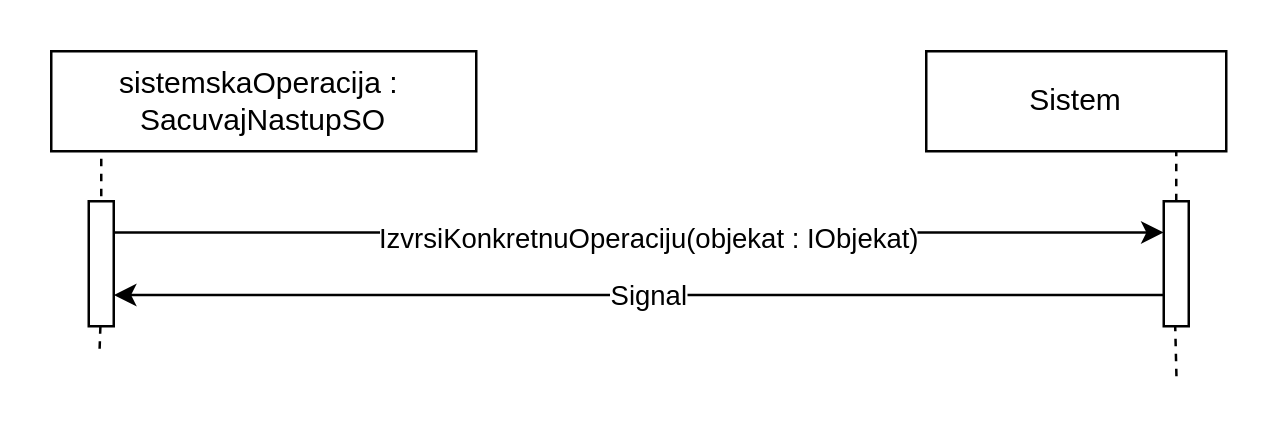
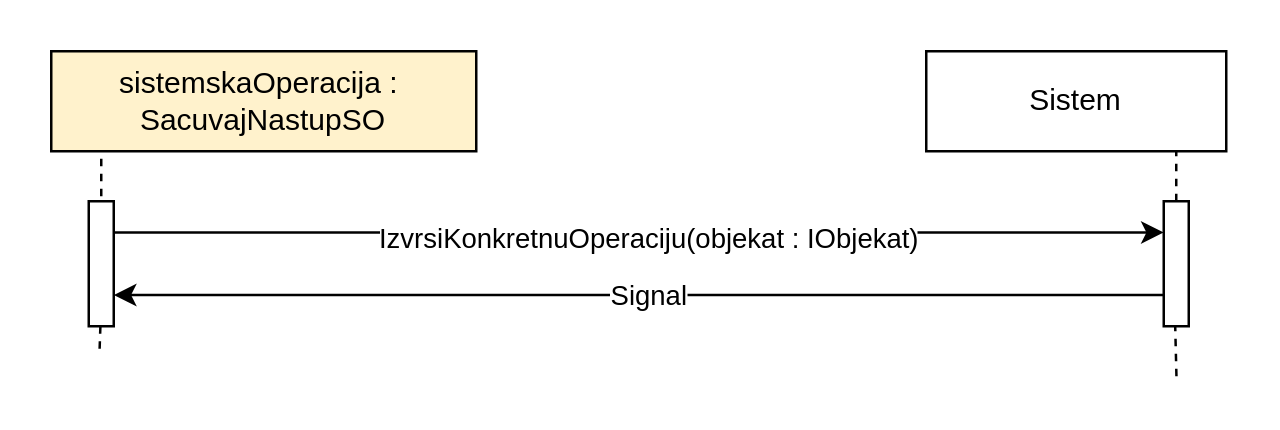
  <mxCell id="0" />
  <mxCell id="1" parent="0" />
  <mxCell id="2" value="" style="endArrow=none;dashed=1;html=1;" parent="1" source="9" edge="1"><mxGeometry width="50" height="50" relative="1" as="geometry"><mxPoint x="470" y="70" as="sourcePoint" /><mxPoint x="470" y="60" as="targetPoint" /></mxGeometry></mxCell>
  <mxCell id="3" value="" style="endArrow=none;dashed=1;html=1;" parent="1" edge="1"><mxGeometry width="50" height="50" relative="1" as="geometry"><mxPoint x="40" y="90" as="sourcePoint" /><mxPoint x="40" y="50" as="targetPoint" /></mxGeometry></mxCell>
  <mxCell id="4" style="edgeStyle=orthogonalEdgeStyle;rounded=0;orthogonalLoop=1;jettySize=auto;html=1;exitX=1;exitY=0.25;exitDx=0;exitDy=0;entryX=0;entryY=0.25;entryDx=0;entryDy=0;" parent="1" source="6" target="9" edge="1"><mxGeometry relative="1" as="geometry" /></mxCell>
  <mxCell id="5" value="IzvrsiKonkretnuOperaciju(objekat : IObjekat)" style="edgeLabel;html=1;align=center;verticalAlign=middle;resizable=0;points=[];" parent="4" vertex="1" connectable="0"><mxGeometry x="-0.125" y="-1" relative="1" as="geometry"><mxPoint x="29" y="1" as="offset" /></mxGeometry></mxCell>
  <mxCell id="6" value="" style="rounded=0;whiteSpace=wrap;html=1;" parent="1" vertex="1"><mxGeometry x="35" y="80" width="10" height="50" as="geometry" /></mxCell>
  <mxCell id="7" style="edgeStyle=orthogonalEdgeStyle;rounded=0;orthogonalLoop=1;jettySize=auto;html=1;exitX=0;exitY=0.75;exitDx=0;exitDy=0;entryX=1;entryY=0.75;entryDx=0;entryDy=0;" parent="1" source="9" target="6" edge="1"><mxGeometry relative="1" as="geometry" /></mxCell>
  <mxCell id="8" value="Signal" style="edgeLabel;html=1;align=center;verticalAlign=middle;resizable=0;points=[];" parent="7" vertex="1" connectable="0"><mxGeometry x="0.092" relative="1" as="geometry"><mxPoint x="22" as="offset" /></mxGeometry></mxCell>
  <mxCell id="9" value="" style="rounded=0;whiteSpace=wrap;html=1;" parent="1" vertex="1"><mxGeometry x="465" y="80" width="10" height="50" as="geometry" /></mxCell>
  <mxCell id="10" value="" style="endArrow=none;dashed=1;html=1;" parent="1" edge="1"><mxGeometry width="50" height="50" relative="1" as="geometry"><mxPoint x="39.352" y="139" as="sourcePoint" /><mxPoint x="39.66" y="130" as="targetPoint" /></mxGeometry></mxCell>
  <mxCell id="11" value="" style="endArrow=none;dashed=1;html=1;entryX=0.5;entryY=1;entryDx=0;entryDy=0;" parent="1" edge="1"><mxGeometry width="50" height="50" relative="1" as="geometry"><mxPoint x="470.08" y="150" as="sourcePoint" /><mxPoint x="469.58" y="130" as="targetPoint" /></mxGeometry></mxCell>
  <mxCell id="12" value="Sistem" style="rounded=0;whiteSpace=wrap;html=1;" parent="1" vertex="1"><mxGeometry x="370" y="20" width="120" height="40" as="geometry" /></mxCell>
- <mxCell id="13" value="sistemskaOperacija :&amp;nbsp;&lt;br&gt;SacuvajNastupSO" style="rounded=0;whiteSpace=wrap;html=1;" vertex="1" parent="1"><mxGeometry x="20" y="20" width="170" height="40" as="geometry" /></mxCell>
+ <mxCell id="13" value="sistemskaOperacija :&amp;nbsp;&lt;br&gt;SacuvajNastupSO" style="rounded=0;whiteSpace=wrap;html=1;fillColor=#fff2cc;" vertex="1" parent="1"><mxGeometry x="20" y="20" width="170" height="40" as="geometry" /></mxCell>
